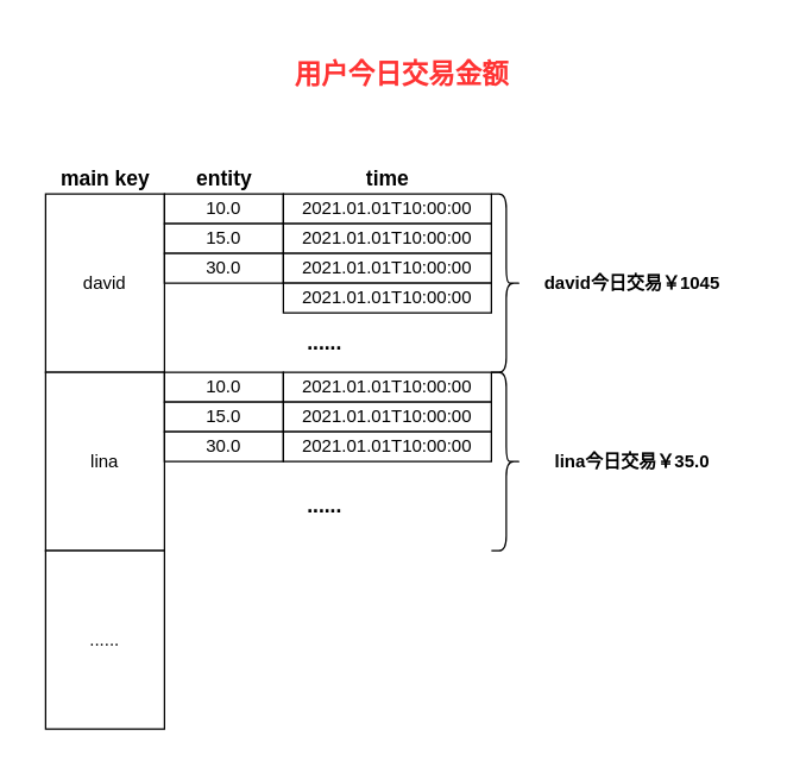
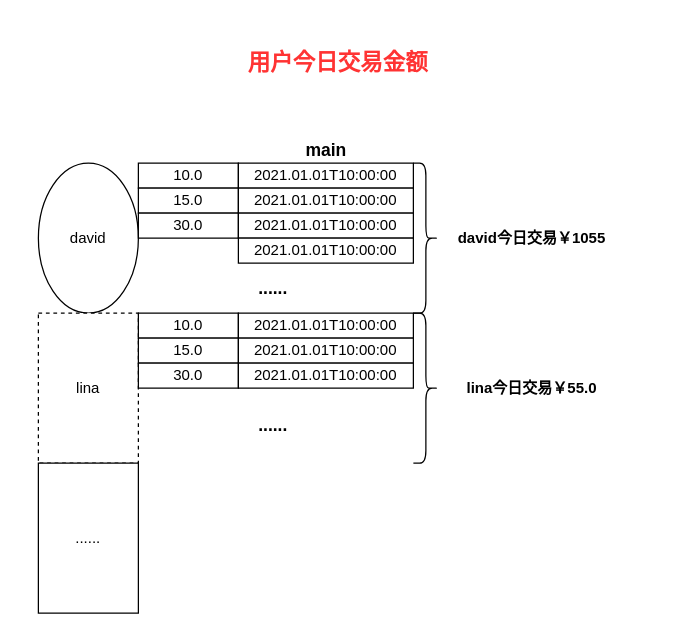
  <mxCell id="0" />
  <mxCell id="1" parent="0" />
- <mxCell id="2" value="david" style="rounded=0;whiteSpace=wrap;html=1;" vertex="1" parent="1"><mxGeometry x="30" y="130" width="80" height="120" as="geometry" /></mxCell>
- <mxCell id="3" value="&lt;b&gt;&lt;font style=&quot;font-size: 14px&quot;&gt;main key&lt;/font&gt;&lt;/b&gt;" style="text;html=1;strokeColor=none;fillColor=none;align=center;verticalAlign=middle;whiteSpace=wrap;rounded=0;" vertex="1" parent="1"><mxGeometry x="32.5" y="110" width="75" height="20" as="geometry" /></mxCell>
- <mxCell id="4" value="lina" style="rounded=0;whiteSpace=wrap;html=1;" vertex="1" parent="1"><mxGeometry x="30" y="250" width="80" height="120" as="geometry" /></mxCell>
+ <mxCell id="2" value="david" style="ellipse;whiteSpace=wrap;html=1;" vertex="1" parent="1"><mxGeometry x="30" y="130" width="80" height="120" as="geometry" /></mxCell>
+ <mxCell id="4" value="lina" style="rounded=0;whiteSpace=wrap;html=1;dashed=1;" vertex="1" parent="1"><mxGeometry x="30" y="250" width="80" height="120" as="geometry" /></mxCell>
  <mxCell id="5" value="......" style="rounded=0;whiteSpace=wrap;html=1;" vertex="1" parent="1"><mxGeometry x="30" y="370" width="80" height="120" as="geometry" /></mxCell>
  <mxCell id="6" value="10.0" style="rounded=0;whiteSpace=wrap;html=1;" vertex="1" parent="1"><mxGeometry x="110" y="130" width="80" height="20" as="geometry" /></mxCell>
  <mxCell id="7" value="2021.01.01T10:00:00" style="rounded=0;whiteSpace=wrap;html=1;" vertex="1" parent="1"><mxGeometry x="190" y="130" width="140" height="20" as="geometry" /></mxCell>
- <mxCell id="8" value="&lt;b&gt;&lt;font style=&quot;font-size: 14px&quot;&gt;entity&lt;/font&gt;&lt;/b&gt;" style="text;html=1;strokeColor=none;fillColor=none;align=center;verticalAlign=middle;whiteSpace=wrap;rounded=0;" vertex="1" parent="1"><mxGeometry x="112.5" y="110" width="75" height="20" as="geometry" /></mxCell>
- <mxCell id="9" value="&lt;b&gt;&lt;font style=&quot;font-size: 14px&quot;&gt;time&lt;/font&gt;&lt;/b&gt;" style="text;html=1;strokeColor=none;fillColor=none;align=center;verticalAlign=middle;whiteSpace=wrap;rounded=0;" vertex="1" parent="1"><mxGeometry x="222.5" y="110" width="75" height="20" as="geometry" /></mxCell>
+ <mxCell id="9" value="&lt;b&gt;&lt;font style=&quot;font-size: 14px&quot;&gt;main&lt;/font&gt;&lt;/b&gt;" style="text;html=1;strokeColor=none;fillColor=none;align=center;verticalAlign=middle;whiteSpace=wrap;rounded=0;" vertex="1" parent="1"><mxGeometry x="222.5" y="110" width="75" height="20" as="geometry" /></mxCell>
  <mxCell id="10" value="15.0" style="rounded=0;whiteSpace=wrap;html=1;" vertex="1" parent="1"><mxGeometry x="110" y="150" width="80" height="20" as="geometry" /></mxCell>
  <mxCell id="11" value="2021.01.01T10:00:00" style="rounded=0;whiteSpace=wrap;html=1;" vertex="1" parent="1"><mxGeometry x="190" y="150" width="140" height="20" as="geometry" /></mxCell>
  <mxCell id="12" value="30.0" style="rounded=0;whiteSpace=wrap;html=1;" vertex="1" parent="1"><mxGeometry x="110" y="170" width="80" height="20" as="geometry" /></mxCell>
  <mxCell id="13" value="2021.01.01T10:00:00" style="rounded=0;whiteSpace=wrap;html=1;" vertex="1" parent="1"><mxGeometry x="190" y="170" width="140" height="20" as="geometry" /></mxCell>
  <mxCell id="14" value="2021.01.01T10:00:00" style="rounded=0;whiteSpace=wrap;html=1;" vertex="1" parent="1"><mxGeometry x="190" y="190" width="140" height="20" as="geometry" /></mxCell>
  <mxCell id="15" value="&lt;b&gt;&lt;font style=&quot;font-size: 14px&quot;&gt;......&lt;/font&gt;&lt;/b&gt;" style="text;html=1;strokeColor=none;fillColor=none;align=center;verticalAlign=middle;whiteSpace=wrap;rounded=0;" vertex="1" parent="1"><mxGeometry x="137.5" y="220" width="160" height="20" as="geometry" /></mxCell>
  <mxCell id="16" value="10.0" style="rounded=0;whiteSpace=wrap;html=1;" vertex="1" parent="1"><mxGeometry x="110" y="250" width="80" height="20" as="geometry" /></mxCell>
  <mxCell id="17" value="2021.01.01T10:00:00" style="rounded=0;whiteSpace=wrap;html=1;" vertex="1" parent="1"><mxGeometry x="190" y="250" width="140" height="20" as="geometry" /></mxCell>
  <mxCell id="18" value="15.0" style="rounded=0;whiteSpace=wrap;html=1;" vertex="1" parent="1"><mxGeometry x="110" y="270" width="80" height="20" as="geometry" /></mxCell>
  <mxCell id="19" value="2021.01.01T10:00:00" style="rounded=0;whiteSpace=wrap;html=1;" vertex="1" parent="1"><mxGeometry x="190" y="270" width="140" height="20" as="geometry" /></mxCell>
  <mxCell id="20" value="30.0" style="rounded=0;whiteSpace=wrap;html=1;" vertex="1" parent="1"><mxGeometry x="110" y="290" width="80" height="20" as="geometry" /></mxCell>
  <mxCell id="21" value="2021.01.01T10:00:00" style="rounded=0;whiteSpace=wrap;html=1;" vertex="1" parent="1"><mxGeometry x="190" y="290" width="140" height="20" as="geometry" /></mxCell>
  <mxCell id="22" value="&lt;b&gt;&lt;font style=&quot;font-size: 14px&quot;&gt;......&lt;/font&gt;&lt;/b&gt;" style="text;html=1;strokeColor=none;fillColor=none;align=center;verticalAlign=middle;whiteSpace=wrap;rounded=0;" vertex="1" parent="1"><mxGeometry x="137.5" y="330" width="160" height="20" as="geometry" /></mxCell>
  <mxCell id="23" style="edgeStyle=orthogonalEdgeStyle;rounded=0;orthogonalLoop=1;jettySize=auto;html=1;exitX=0.5;exitY=1;exitDx=0;exitDy=0;" edge="1" parent="1" source="22" target="22"><mxGeometry relative="1" as="geometry" /></mxCell>
  <mxCell id="24" value="&lt;b&gt;&lt;font style=&quot;font-size: 18px&quot; color=&quot;#ff3333&quot;&gt;用户今日交易金额&lt;/font&gt;&lt;/b&gt;" style="text;html=1;strokeColor=none;fillColor=none;align=center;verticalAlign=middle;whiteSpace=wrap;rounded=0;" vertex="1" parent="1"><mxGeometry x="20" y="20" width="499.5" height="60" as="geometry" /></mxCell>
  <mxCell id="25" value="" style="shape=curlyBracket;whiteSpace=wrap;html=1;rounded=1;direction=west;" vertex="1" parent="1"><mxGeometry x="330" y="130" width="20" height="120" as="geometry" /></mxCell>
- <mxCell id="26" value="david今日交易￥1045" style="text;html=1;strokeColor=none;fillColor=none;align=center;verticalAlign=middle;whiteSpace=wrap;rounded=0;fontStyle=1" vertex="1" parent="1"><mxGeometry x="340" y="180" width="170" height="20" as="geometry" /></mxCell>
+ <mxCell id="26" value="david今日交易￥1055" style="text;html=1;strokeColor=none;fillColor=none;align=center;verticalAlign=middle;whiteSpace=wrap;rounded=0;fontStyle=1" vertex="1" parent="1"><mxGeometry x="340" y="180" width="170" height="20" as="geometry" /></mxCell>
  <mxCell id="27" value="" style="shape=curlyBracket;whiteSpace=wrap;html=1;rounded=1;direction=west;" vertex="1" parent="1"><mxGeometry x="330" y="250" width="20" height="120" as="geometry" /></mxCell>
- <mxCell id="28" value="lina今日交易￥35.0" style="text;html=1;strokeColor=none;fillColor=none;align=center;verticalAlign=middle;whiteSpace=wrap;rounded=0;fontStyle=1" vertex="1" parent="1"><mxGeometry x="340" y="300" width="170" height="20" as="geometry" /></mxCell>
+ <mxCell id="28" value="lina今日交易￥55.0" style="text;html=1;strokeColor=none;fillColor=none;align=center;verticalAlign=middle;whiteSpace=wrap;rounded=0;fontStyle=1" vertex="1" parent="1"><mxGeometry x="340" y="300" width="170" height="20" as="geometry" /></mxCell>
